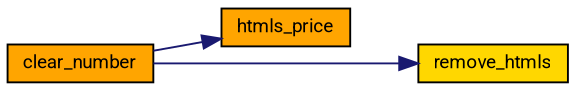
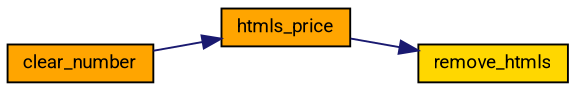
  digraph {
    fontname=Roboto
    rankdir=RL
    node [color=black fillcolor=orange fontname=Roboto fontsize=10 shape=record style=filled]
    edge [color=midnightblue dir=back fontname=Roboto fontsize=10 labelfontname=Helvetica labelfontsize=10 style=solid]
    n1 [fillcolor=gold fontcolor=black height=0.2 label=remove_htmls width=0.4]
    n2 [height=0.2 label=htmls_price width=0.4]
    n3 [height=0.2 label=clear_number width=0.4]
-   n1 -> n3
+   n1 -> n2
    n2 -> n3
  }
